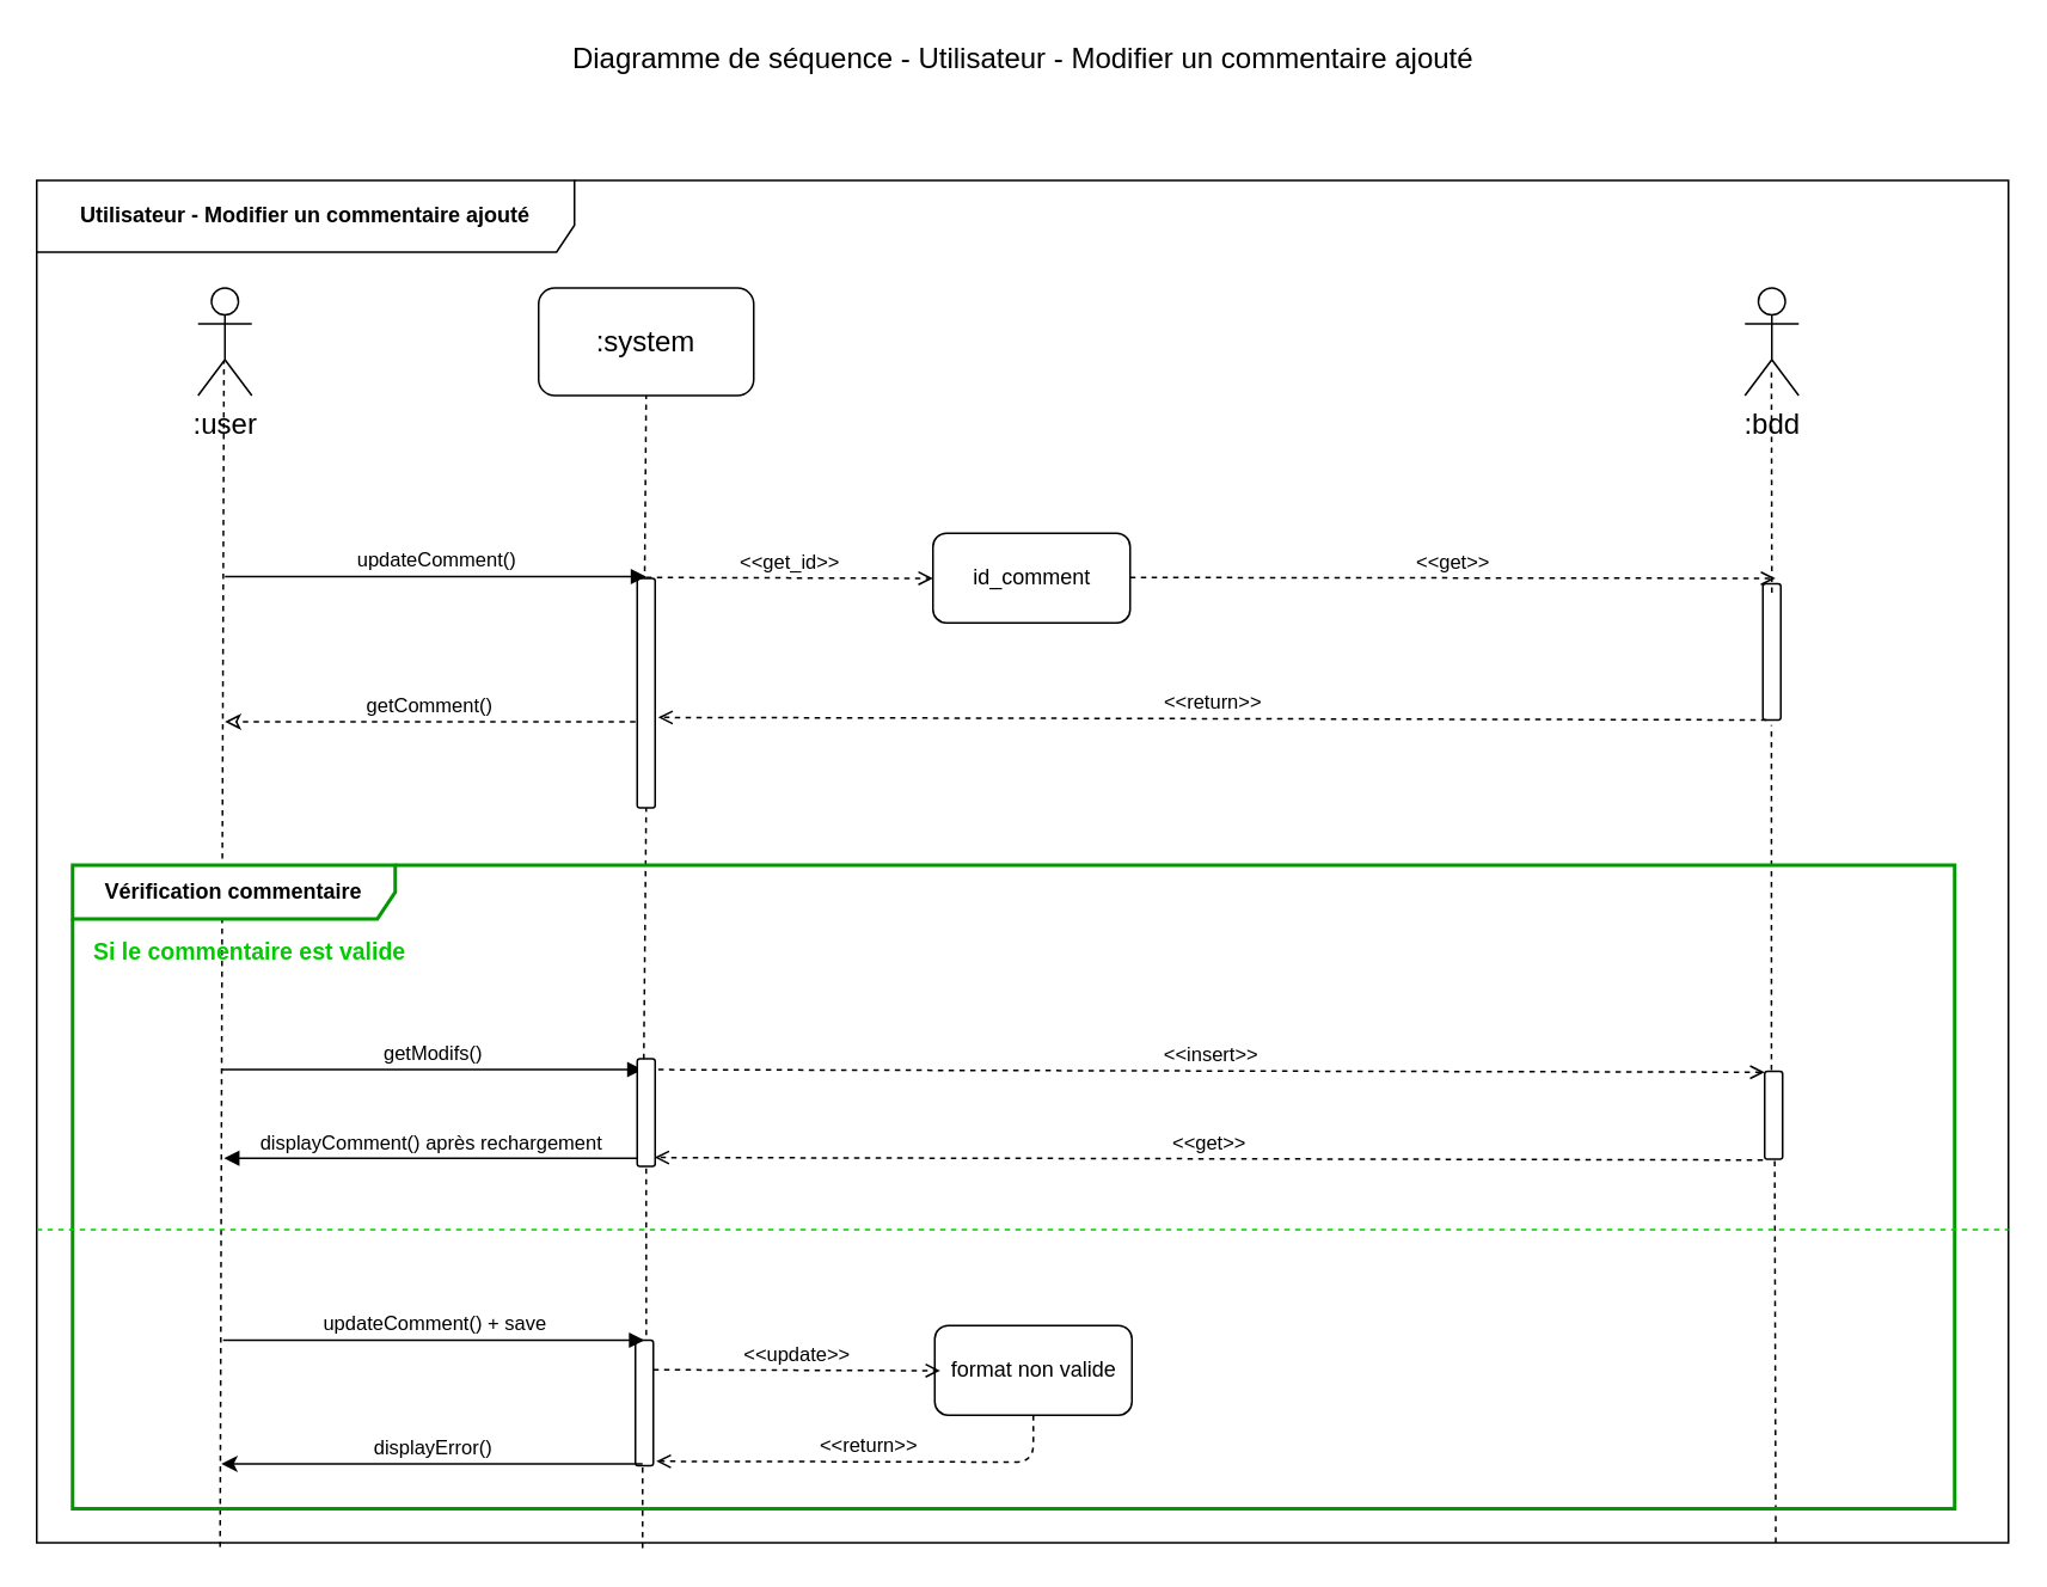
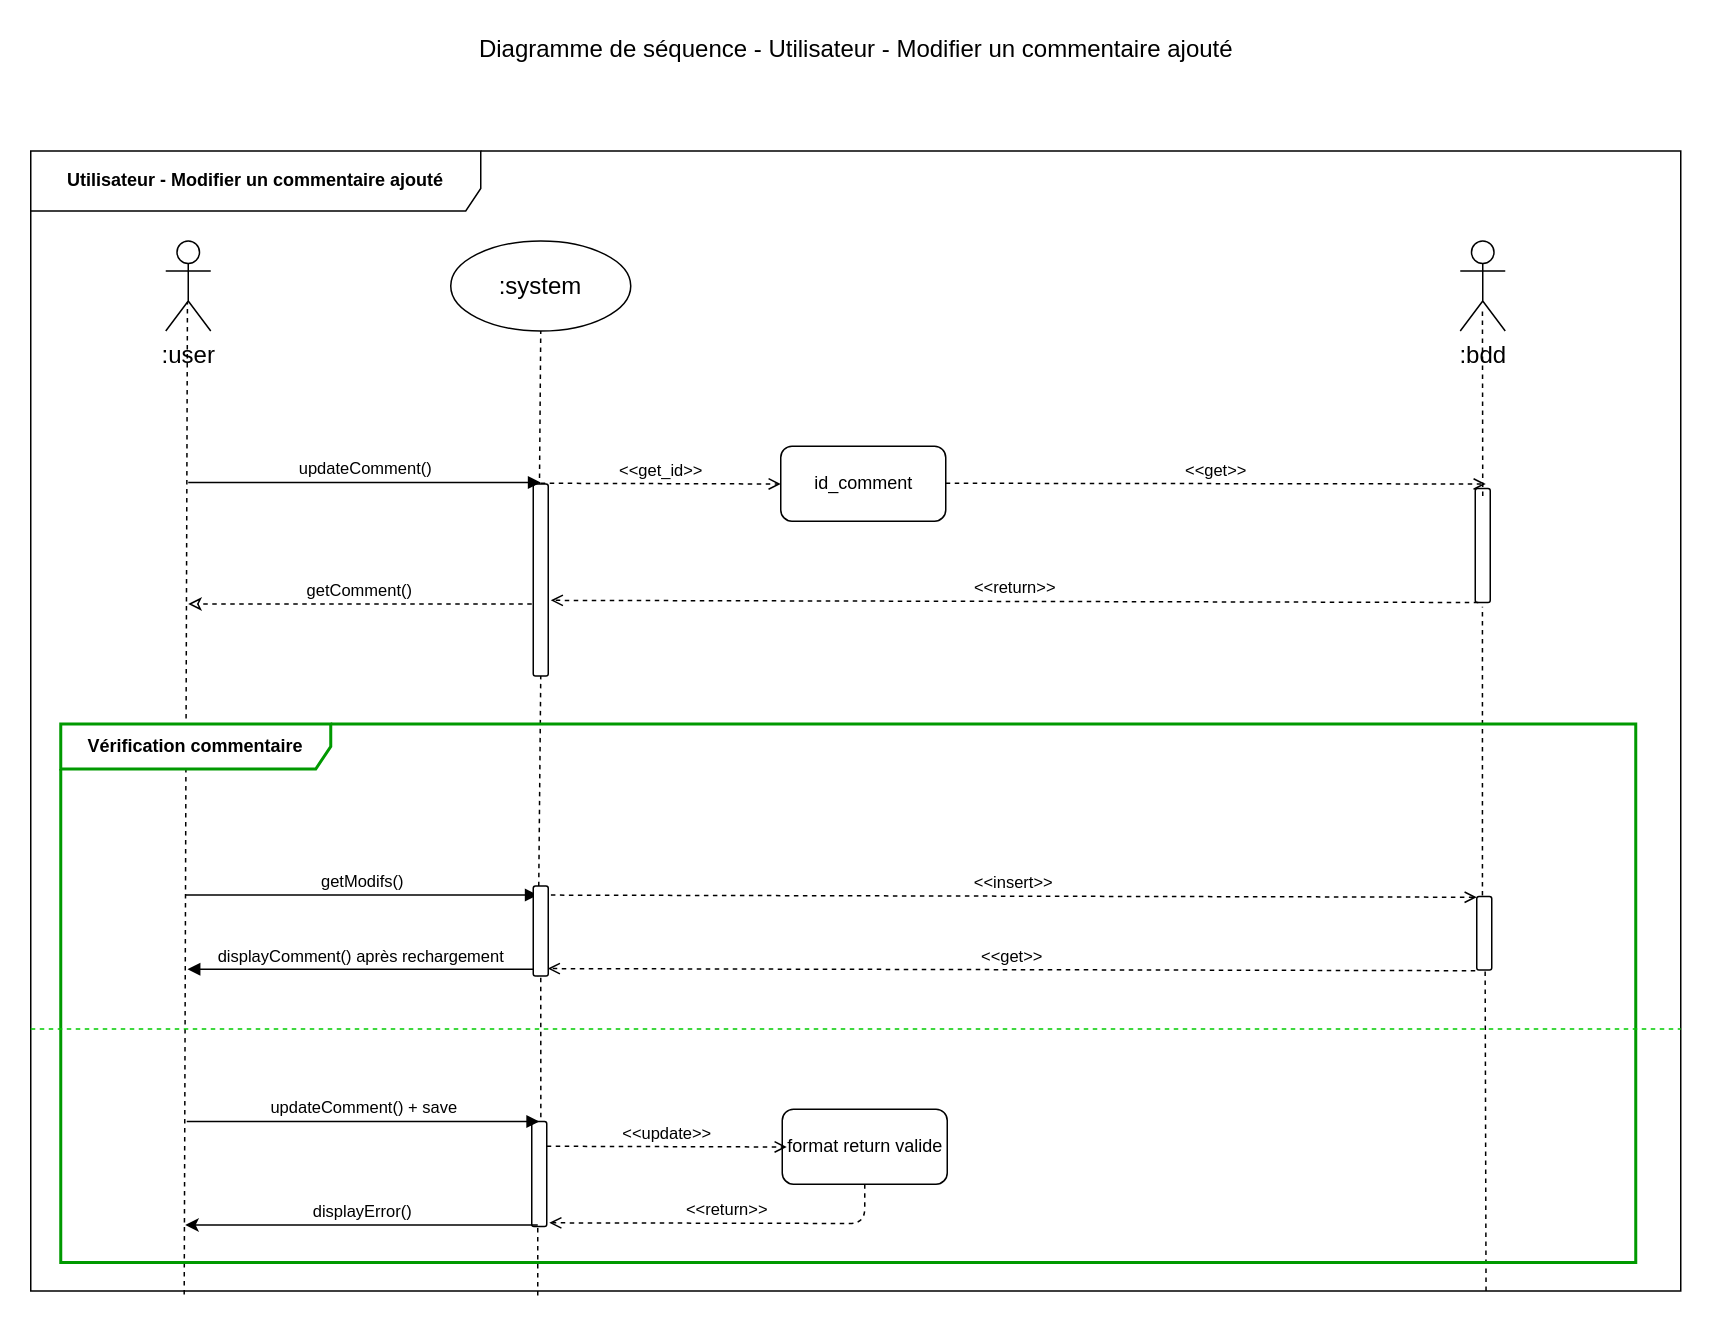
  <mxCell id="0" />
  <mxCell id="1" parent="0" />
  <mxCell id="2" value="Utilisateur - Modifier un commentaire ajouté" style="shape=umlFrame;whiteSpace=wrap;html=1;width=300;height=40;fontStyle=1;labelBackgroundColor=#ffffff;labelBorderColor=none;gradientColor=none;swimlaneFillColor=none;shadow=0;strokeColor=#000000;" vertex="1" parent="1"><mxGeometry x="20" y="100" width="1100" height="760" as="geometry" /></mxCell>
  <mxCell id="3" value="Diagramme de séquence - Utilisateur - Modifier un commentaire ajouté" style="text;html=1;resizable=0;points=[];autosize=1;align=center;verticalAlign=top;spacingTop=-4;fontSize=16;" vertex="1" parent="1"><mxGeometry x="310" y="20" width="520" height="20" as="geometry" /></mxCell>
  <mxCell id="4" value=":user" style="shape=umlActor;verticalLabelPosition=bottom;labelBackgroundColor=#ffffff;verticalAlign=top;html=1;shadow=0;strokeColor=#000000;gradientColor=none;fontSize=16;align=center;" vertex="1" parent="1"><mxGeometry x="110" y="160" width="30" height="60" as="geometry" /></mxCell>
- <mxCell id="5" value=":system" style="rounded=1;whiteSpace=wrap;html=1;shadow=0;labelBackgroundColor=#ffffff;strokeColor=#000000;gradientColor=none;fontSize=16;align=center;" vertex="1" parent="1"><mxGeometry x="300" y="160" width="120" height="60" as="geometry" /></mxCell>
+ <mxCell id="5" value=":system" style="ellipse;whiteSpace=wrap;html=1;shadow=0;labelBackgroundColor=#ffffff;strokeColor=#000000;gradientColor=none;fontSize=16;align=center;" vertex="1" parent="1"><mxGeometry x="300" y="160" width="120" height="60" as="geometry" /></mxCell>
  <mxCell id="6" value="" style="endArrow=none;dashed=1;html=1;fontSize=16;entryX=0.482;entryY=0.683;entryDx=0;entryDy=0;entryPerimeter=0;exitX=0.093;exitY=1.003;exitDx=0;exitDy=0;exitPerimeter=0;" edge="1" parent="1" source="2" target="4"><mxGeometry width="50" height="50" relative="1" as="geometry"><mxPoint x="124" y="562" as="sourcePoint" /><mxPoint x="70" y="580" as="targetPoint" /></mxGeometry></mxCell>
  <mxCell id="7" value="" style="endArrow=none;dashed=1;html=1;fontSize=16;entryX=0.5;entryY=1;entryDx=0;entryDy=0;exitX=0.31;exitY=1;exitDx=0;exitDy=0;exitPerimeter=0;" edge="1" parent="1" source="11" target="5"><mxGeometry width="50" height="50" relative="1" as="geometry"><mxPoint x="131.2" y="612.88" as="sourcePoint" /><mxPoint x="360" y="261" as="targetPoint" /></mxGeometry></mxCell>
  <mxCell id="8" value=":bdd" style="shape=umlActor;verticalLabelPosition=bottom;labelBackgroundColor=#ffffff;verticalAlign=top;html=1;shadow=0;strokeColor=#000000;gradientColor=none;fontSize=16;align=center;" vertex="1" parent="1"><mxGeometry x="973" y="160" width="30" height="60" as="geometry" /></mxCell>
  <mxCell id="9" value="id_comment" style="html=1;gradientColor=none;rounded=1;" vertex="1" parent="1"><mxGeometry x="520" y="296.794" width="110" height="50" as="geometry" /></mxCell>
  <mxCell id="10" value="&amp;lt;&amp;lt;get_id&amp;gt;&amp;gt;" style="html=1;verticalAlign=bottom;endArrow=open;fontSize=11;dashed=1;endFill=0;" edge="1" parent="1"><mxGeometry width="80" relative="1" as="geometry"><mxPoint x="360" y="321.5" as="sourcePoint" /><mxPoint x="520" y="322" as="targetPoint" /></mxGeometry></mxCell>
  <mxCell id="11" value="" style="html=1;points=[];perimeter=orthogonalPerimeter;rounded=1;gradientColor=none;" vertex="1" parent="1"><mxGeometry x="355" y="322" width="10" height="128" as="geometry" /></mxCell>
  <mxCell id="12" value="" style="endArrow=none;dashed=1;html=1;fontSize=16;entryX=0.5;entryY=1;entryDx=0;entryDy=0;exitX=0.31;exitY=1.004;exitDx=0;exitDy=0;exitPerimeter=0;" edge="1" parent="1" source="27" target="11"><mxGeometry width="50" height="50" relative="1" as="geometry"><mxPoint x="360" y="480" as="sourcePoint" /><mxPoint x="360" y="220" as="targetPoint" /></mxGeometry></mxCell>
  <mxCell id="13" value="updateComment()" style="html=1;verticalAlign=bottom;endArrow=block;fontSize=11;" edge="1" parent="1"><mxGeometry width="80" relative="1" as="geometry"><mxPoint x="125" y="321" as="sourcePoint" /><mxPoint x="360" y="321" as="targetPoint" /></mxGeometry></mxCell>
  <mxCell id="14" value="" style="html=1;points=[];perimeter=orthogonalPerimeter;rounded=1;gradientColor=none;" vertex="1" parent="1"><mxGeometry x="983" y="325" width="10" height="76" as="geometry" /></mxCell>
  <mxCell id="15" value="&amp;lt;&amp;lt;get&amp;gt;&amp;gt;" style="html=1;verticalAlign=bottom;endArrow=open;fontSize=11;dashed=1;endFill=0;" edge="1" parent="1"><mxGeometry width="80" relative="1" as="geometry"><mxPoint x="630" y="321.5" as="sourcePoint" /><mxPoint x="990" y="322" as="targetPoint" /></mxGeometry></mxCell>
  <mxCell id="16" value="&amp;lt;&amp;lt;return&amp;gt;&amp;gt;" style="html=1;verticalAlign=bottom;endArrow=open;fontSize=11;dashed=1;endFill=0;entryX=1.168;entryY=0.713;entryDx=0;entryDy=0;entryPerimeter=0;exitX=0.146;exitY=0.999;exitDx=0;exitDy=0;exitPerimeter=0;" edge="1" parent="1"><mxGeometry width="80" relative="1" as="geometry"><mxPoint x="985" y="401" as="sourcePoint" /><mxPoint x="366.68" y="399.56" as="targetPoint" /></mxGeometry></mxCell>
  <mxCell id="17" value="getComment()" style="html=1;verticalAlign=bottom;endArrow=classic;fontSize=11;dashed=1;endFill=0;" edge="1" parent="1"><mxGeometry width="80" relative="1" as="geometry"><mxPoint x="354" y="402" as="sourcePoint" /><mxPoint x="125" y="402" as="targetPoint" /></mxGeometry></mxCell>
  <mxCell id="18" value="" style="endArrow=none;dashed=1;html=1;fontSize=16;entryX=0.493;entryY=0.739;entryDx=0;entryDy=0;entryPerimeter=0;" edge="1" parent="1" target="8"><mxGeometry width="50" height="50" relative="1" as="geometry"><mxPoint x="988" y="330" as="sourcePoint" /><mxPoint x="370" y="230" as="targetPoint" /></mxGeometry></mxCell>
  <mxCell id="19" value="getModifs()" style="html=1;verticalAlign=bottom;endArrow=block;fontSize=11;" edge="1" parent="1"><mxGeometry width="80" relative="1" as="geometry"><mxPoint x="123" y="596" as="sourcePoint" /><mxPoint x="358" y="596" as="targetPoint" /></mxGeometry></mxCell>
  <mxCell id="20" value="" style="endArrow=none;dashed=1;html=1;fontSize=16;entryX=0.556;entryY=0.739;entryDx=0;entryDy=0;entryPerimeter=0;exitX=0.882;exitY=1;exitDx=0;exitDy=0;exitPerimeter=0;" edge="1" parent="1" source="2" target="21"><mxGeometry width="50" height="50" relative="1" as="geometry"><mxPoint x="990.2" y="610" as="sourcePoint" /><mxPoint x="988.56" y="381.164" as="targetPoint" /></mxGeometry></mxCell>
  <mxCell id="21" value="" style="html=1;points=[];perimeter=orthogonalPerimeter;rounded=1;gradientColor=none;" vertex="1" parent="1"><mxGeometry x="984" y="597" width="10" height="49" as="geometry" /></mxCell>
  <mxCell id="22" value="&amp;lt;&amp;lt;insert&amp;gt;&amp;gt;" style="html=1;verticalAlign=bottom;endArrow=none;fontSize=11;dashed=1;endFill=0;entryX=1.168;entryY=0.713;entryDx=0;entryDy=0;entryPerimeter=0;exitX=0.146;exitY=0.999;exitDx=0;exitDy=0;exitPerimeter=0;startArrow=open;startFill=0;" edge="1" parent="1"><mxGeometry width="80" relative="1" as="geometry"><mxPoint x="984" y="597.5" as="sourcePoint" /><mxPoint x="365.68" y="596.06" as="targetPoint" /></mxGeometry></mxCell>
  <mxCell id="23" value="" style="endArrow=none;dashed=1;html=1;entryX=0.479;entryY=1.037;entryDx=0;entryDy=0;entryPerimeter=0;exitX=0.379;exitY=-0.013;exitDx=0;exitDy=0;exitPerimeter=0;" edge="1" parent="1" source="21" target="14"><mxGeometry width="50" height="50" relative="1" as="geometry"><mxPoint x="20" y="690" as="sourcePoint" /><mxPoint x="70" y="640" as="targetPoint" /></mxGeometry></mxCell>
  <mxCell id="24" value="&amp;lt;&amp;lt;get&amp;gt;&amp;gt;" style="html=1;verticalAlign=bottom;endArrow=open;fontSize=11;dashed=1;endFill=0;entryX=1.168;entryY=0.713;entryDx=0;entryDy=0;entryPerimeter=0;exitX=0.146;exitY=0.999;exitDx=0;exitDy=0;exitPerimeter=0;startArrow=none;startFill=0;" edge="1" parent="1"><mxGeometry width="80" relative="1" as="geometry"><mxPoint x="983" y="646.5" as="sourcePoint" /><mxPoint x="364.68" y="645.06" as="targetPoint" /></mxGeometry></mxCell>
  <mxCell id="25" value="displayComment() après rechargement" style="html=1;verticalAlign=bottom;endArrow=block;fontSize=11;exitX=0.057;exitY=0.667;exitDx=0;exitDy=0;exitPerimeter=0;" edge="1" parent="1"><mxGeometry width="80" relative="1" as="geometry"><mxPoint x="355.07" y="645.54" as="sourcePoint" /><mxPoint x="124.5" y="645.5" as="targetPoint" /></mxGeometry></mxCell>
  <mxCell id="26" value="&lt;div style=&quot;text-align: left&quot;&gt;&lt;span style=&quot;background-color: rgb(255 , 255 , 255)&quot;&gt;&lt;b&gt;Vérification commentaire&lt;/b&gt;&lt;/span&gt;&lt;/div&gt;" style="shape=umlFrame;whiteSpace=wrap;html=1;gradientColor=none;swimlaneFillColor=none;width=180;height=30;strokeColor=#009900;strokeWidth=2;" vertex="1" parent="1"><mxGeometry x="40" y="482" width="1050" height="359" as="geometry" /></mxCell>
  <mxCell id="27" value="" style="html=1;points=[];perimeter=orthogonalPerimeter;rounded=1;gradientColor=none;" vertex="1" parent="1"><mxGeometry x="355" y="590" width="10" height="60" as="geometry" /></mxCell>
  <mxCell id="28" value="" style="endArrow=none;dashed=1;html=1;fontSize=16;entryX=0.5;entryY=1;entryDx=0;entryDy=0;exitX=0.31;exitY=1.004;exitDx=0;exitDy=0;exitPerimeter=0;" edge="1" parent="1" target="27"><mxGeometry width="50" height="50" relative="1" as="geometry"><mxPoint x="360.1" y="810.24" as="sourcePoint" /><mxPoint x="360" y="450" as="targetPoint" /></mxGeometry></mxCell>
  <mxCell id="29" value="" style="endArrow=none;dashed=1;html=1;fontSize=16;" edge="1" parent="1"><mxGeometry width="50" height="50" relative="1" as="geometry"><mxPoint x="358" y="863" as="sourcePoint" /><mxPoint x="358" y="818" as="targetPoint" /></mxGeometry></mxCell>
  <mxCell id="30" value="" style="endArrow=none;dashed=1;html=1;entryX=1;entryY=0.765;entryDx=0;entryDy=0;entryPerimeter=0;exitX=0;exitY=0.765;exitDx=0;exitDy=0;exitPerimeter=0;strokeColor=#00CC00;" edge="1" parent="1"><mxGeometry width="50" height="50" relative="1" as="geometry"><mxPoint x="20" y="685.4" as="sourcePoint" /><mxPoint x="1120" y="685.4" as="targetPoint" /></mxGeometry></mxCell>
  <mxCell id="31" value="" style="html=1;points=[];perimeter=orthogonalPerimeter;rounded=1;gradientColor=none;" vertex="1" parent="1"><mxGeometry x="354" y="747" width="10" height="70" as="geometry" /></mxCell>
  <mxCell id="32" value="updateComment() + save" style="html=1;verticalAlign=bottom;endArrow=block;fontSize=11;" edge="1" parent="1"><mxGeometry width="80" relative="1" as="geometry"><mxPoint x="124" y="747" as="sourcePoint" /><mxPoint x="359" y="747" as="targetPoint" /></mxGeometry></mxCell>
  <mxCell id="33" value="&amp;lt;&amp;lt;return&amp;gt;&amp;gt;" style="html=1;verticalAlign=bottom;endArrow=open;fontSize=11;dashed=1;endFill=0;entryX=1.168;entryY=0.713;entryDx=0;entryDy=0;entryPerimeter=0;exitX=0.5;exitY=1;exitDx=0;exitDy=0;" edge="1" parent="1" source="34"><mxGeometry width="80" relative="1" as="geometry"><mxPoint x="984" y="816" as="sourcePoint" /><mxPoint x="365.68" y="814.56" as="targetPoint" /><Array as="points"><mxPoint x="576" y="815" /></Array></mxGeometry></mxCell>
- <mxCell id="34" value="format non valide" style="html=1;gradientColor=none;rounded=1;" vertex="1" parent="1"><mxGeometry x="521" y="738.794" width="110" height="50" as="geometry" /></mxCell>
+ <mxCell id="34" value="format return valide" style="html=1;gradientColor=none;rounded=1;" vertex="1" parent="1"><mxGeometry x="521" y="738.794" width="110" height="50" as="geometry" /></mxCell>
  <mxCell id="35" value="&amp;lt;&amp;lt;update&amp;gt;&amp;gt;" style="html=1;verticalAlign=bottom;endArrow=open;fontSize=11;dashed=1;endFill=0;" edge="1" parent="1"><mxGeometry width="80" relative="1" as="geometry"><mxPoint x="364" y="763.5" as="sourcePoint" /><mxPoint x="524" y="764" as="targetPoint" /></mxGeometry></mxCell>
  <mxCell id="36" value="displayError()" style="html=1;verticalAlign=bottom;endArrow=none;fontSize=11;endFill=0;startArrow=classic;startFill=1;" edge="1" parent="1"><mxGeometry width="80" relative="1" as="geometry"><mxPoint x="123" y="816" as="sourcePoint" /><mxPoint x="358" y="816" as="targetPoint" /></mxGeometry></mxCell>
- <mxCell id="37" value="Si le commentaire est valide" style="text;html=1;resizable=0;points=[];autosize=1;align=left;verticalAlign=top;spacingTop=-4;fontSize=13;fontStyle=1;fontColor=#00CC00;" vertex="1" parent="1"><mxGeometry x="50" y="520" width="180" height="20" as="geometry" /></mxCell>
